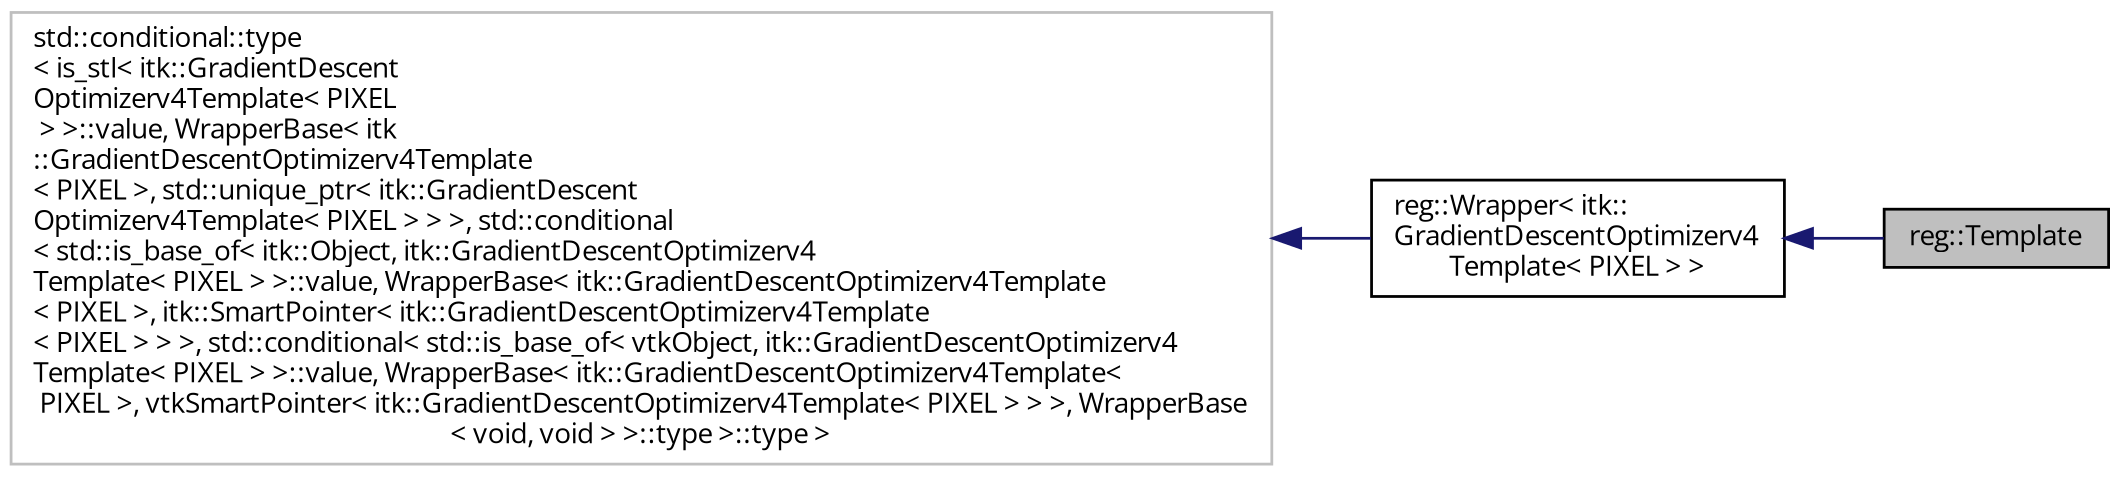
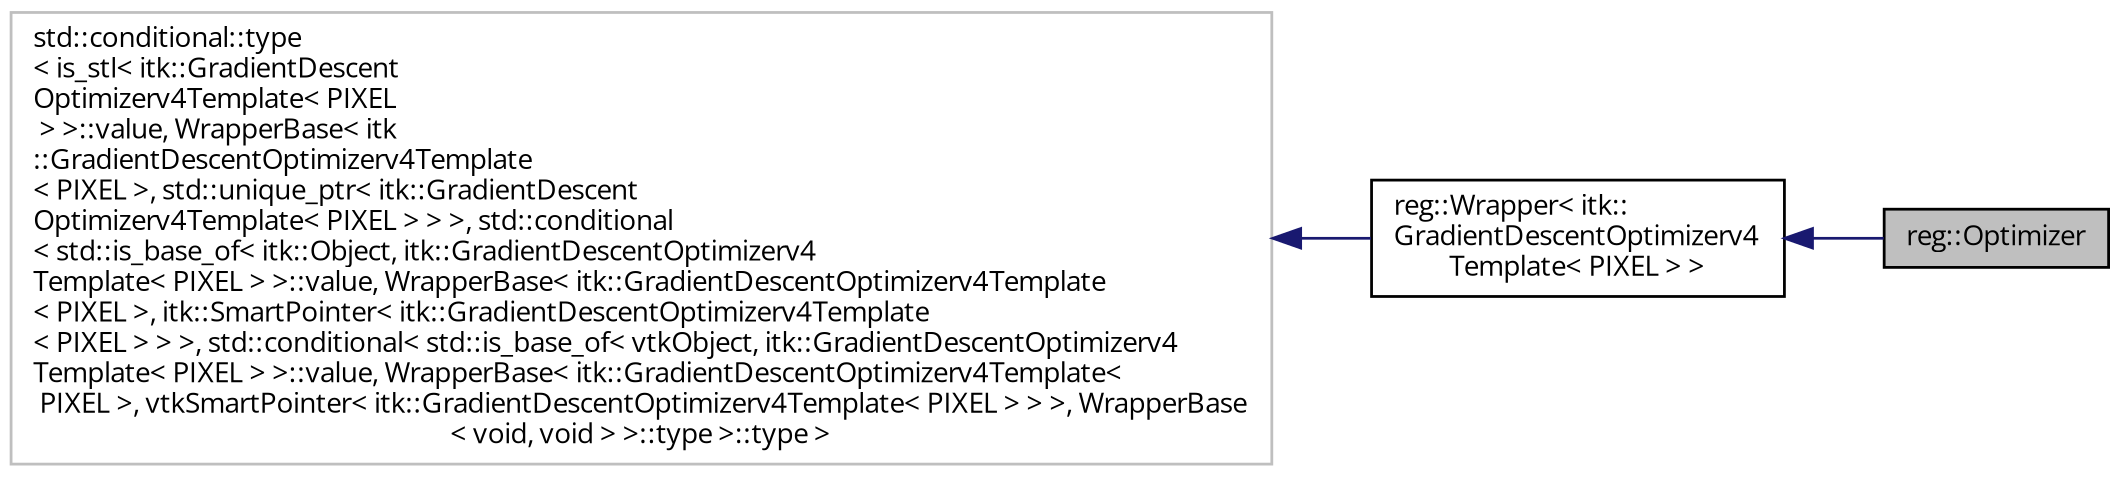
  digraph {
    rankdir=LR
    fontname="Open Sans"
    node [color=black fillcolor=white fontname="Open Sans" fontsize=10 shape=record style=filled]
    edge [color=midnightblue dir=back fontname="Open Sans" fontsize=10 labelfontname=Helvetica labelfontsize=10 style=solid]
-   n1 [fillcolor=grey75 fontcolor=black height=0.2 label="reg::Template" width=0.4]
+   n1 [fillcolor=grey75 fontcolor=black height=0.2 label="reg::Optimizer" width=0.4]
    n2 [height=0.2 label="reg::Wrapper\< itk::\lGradientDescentOptimizerv4\lTemplate\< PIXEL \> \>" width=0.4]
    n3 [color=grey75 height=0.2 label="std::conditional::type\l\< is_stl\< itk::GradientDescent\lOptimizerv4Template\< PIXEL\l \> \>::value, WrapperBase\< itk\l::GradientDescentOptimizerv4Template\l\< PIXEL \>, std::unique_ptr\< itk::GradientDescent\lOptimizerv4Template\< PIXEL \> \> \>, std::conditional\l\< std::is_base_of\< itk::Object, itk::GradientDescentOptimizerv4\lTemplate\< PIXEL \> \>::value, WrapperBase\< itk::GradientDescentOptimizerv4Template\l\< PIXEL \>, itk::SmartPointer\< itk::GradientDescentOptimizerv4Template\l\< PIXEL \> \> \>, std::conditional\< std::is_base_of\< vtkObject, itk::GradientDescentOptimizerv4\lTemplate\< PIXEL \> \>::value, WrapperBase\< itk::GradientDescentOptimizerv4Template\<\l PIXEL \>, vtkSmartPointer\< itk::GradientDescentOptimizerv4Template\< PIXEL \> \> \>, WrapperBase\l\< void, void \> \>::type \>::type \>" width=0.4]
    n2 -> n1
    n3 -> n2
  }
